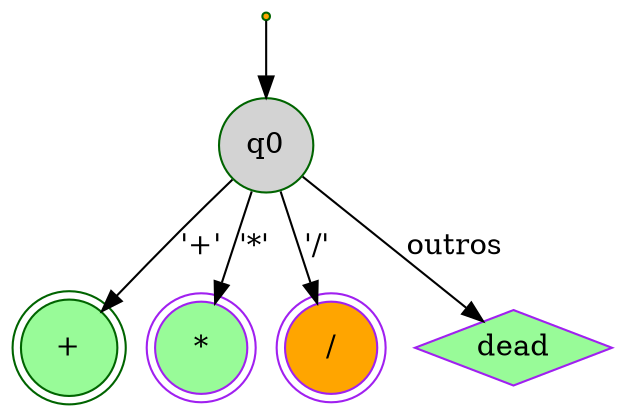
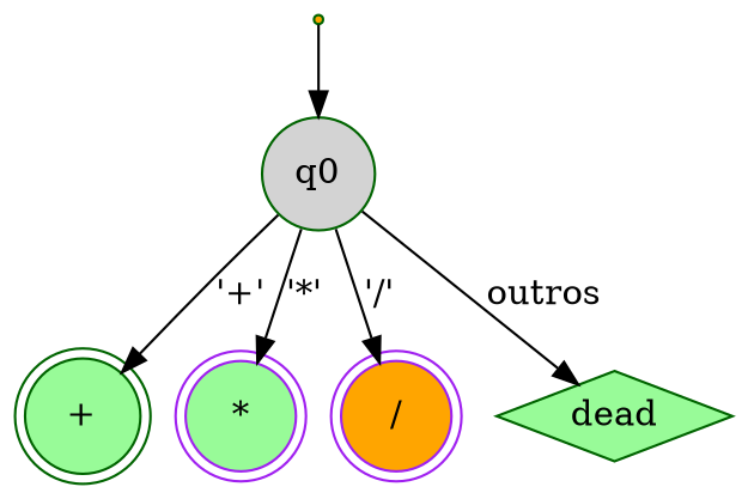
  digraph {
    rankdir=TB
    node [shape=doublecircle style=filled fillcolor=palegreen color=darkgreen]
    start [shape=point fillcolor=orange]
    n2 [label=q0 shape=circle fillcolor=lightgrey]
    n3 [label="+"]
    n4 [label="*" color=purple]
    n5 [label="/" fillcolor=orange color=purple]
-   n6 [label=dead shape=diamond color=purple]
+   n6 [label=dead shape=diamond]
    start -> n2
    n2 -> n3 [label="'+'"]
    n2 -> n4 [label="'*'"]
    n2 -> n5 [label="'/'"]
    n2 -> n6 [label=outros]
  }
